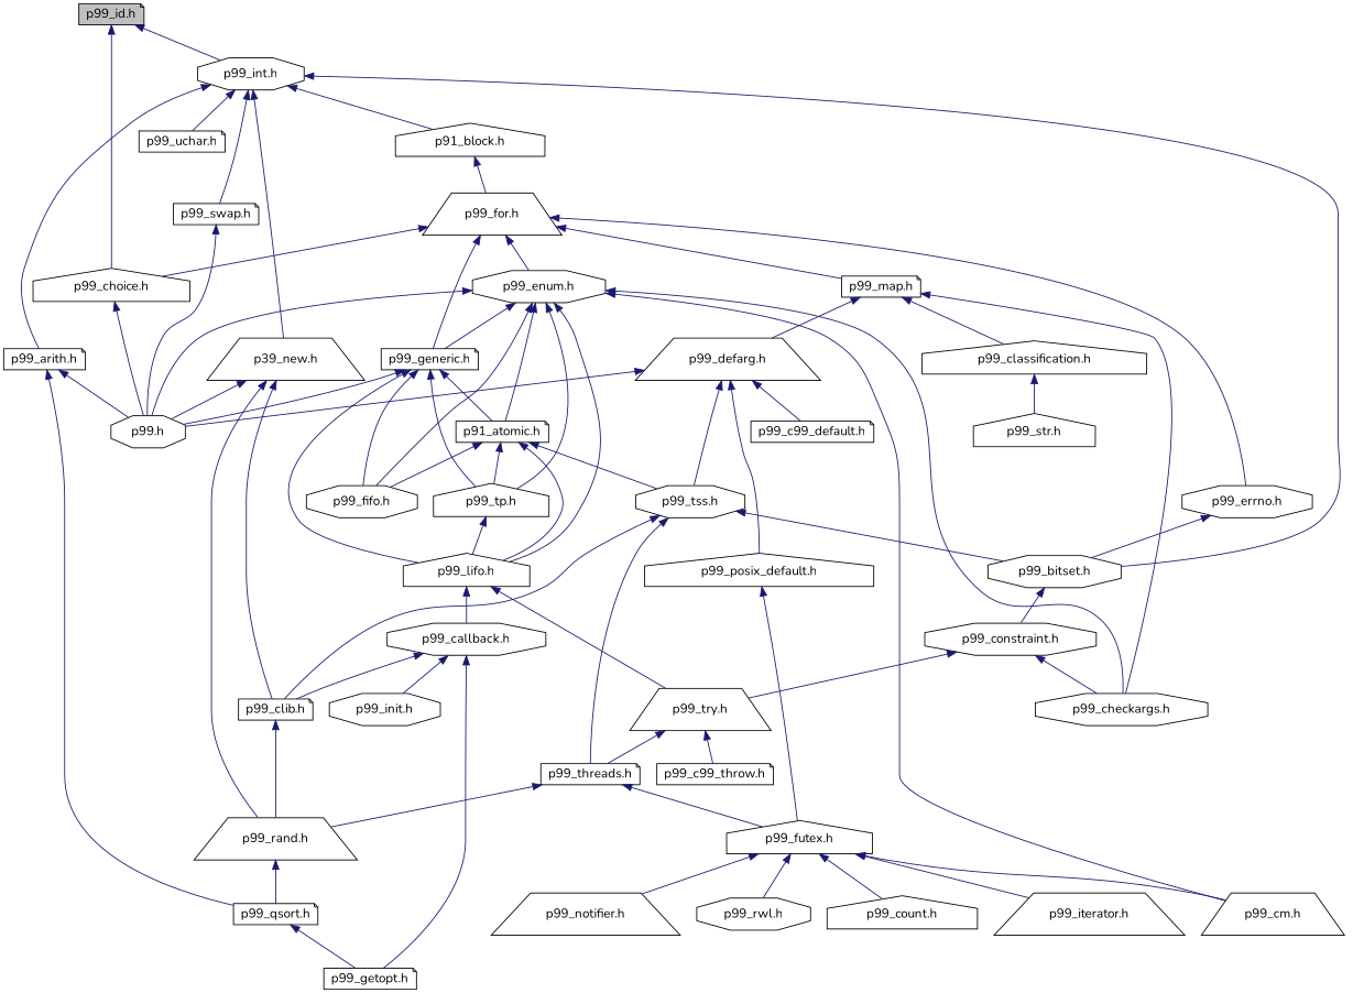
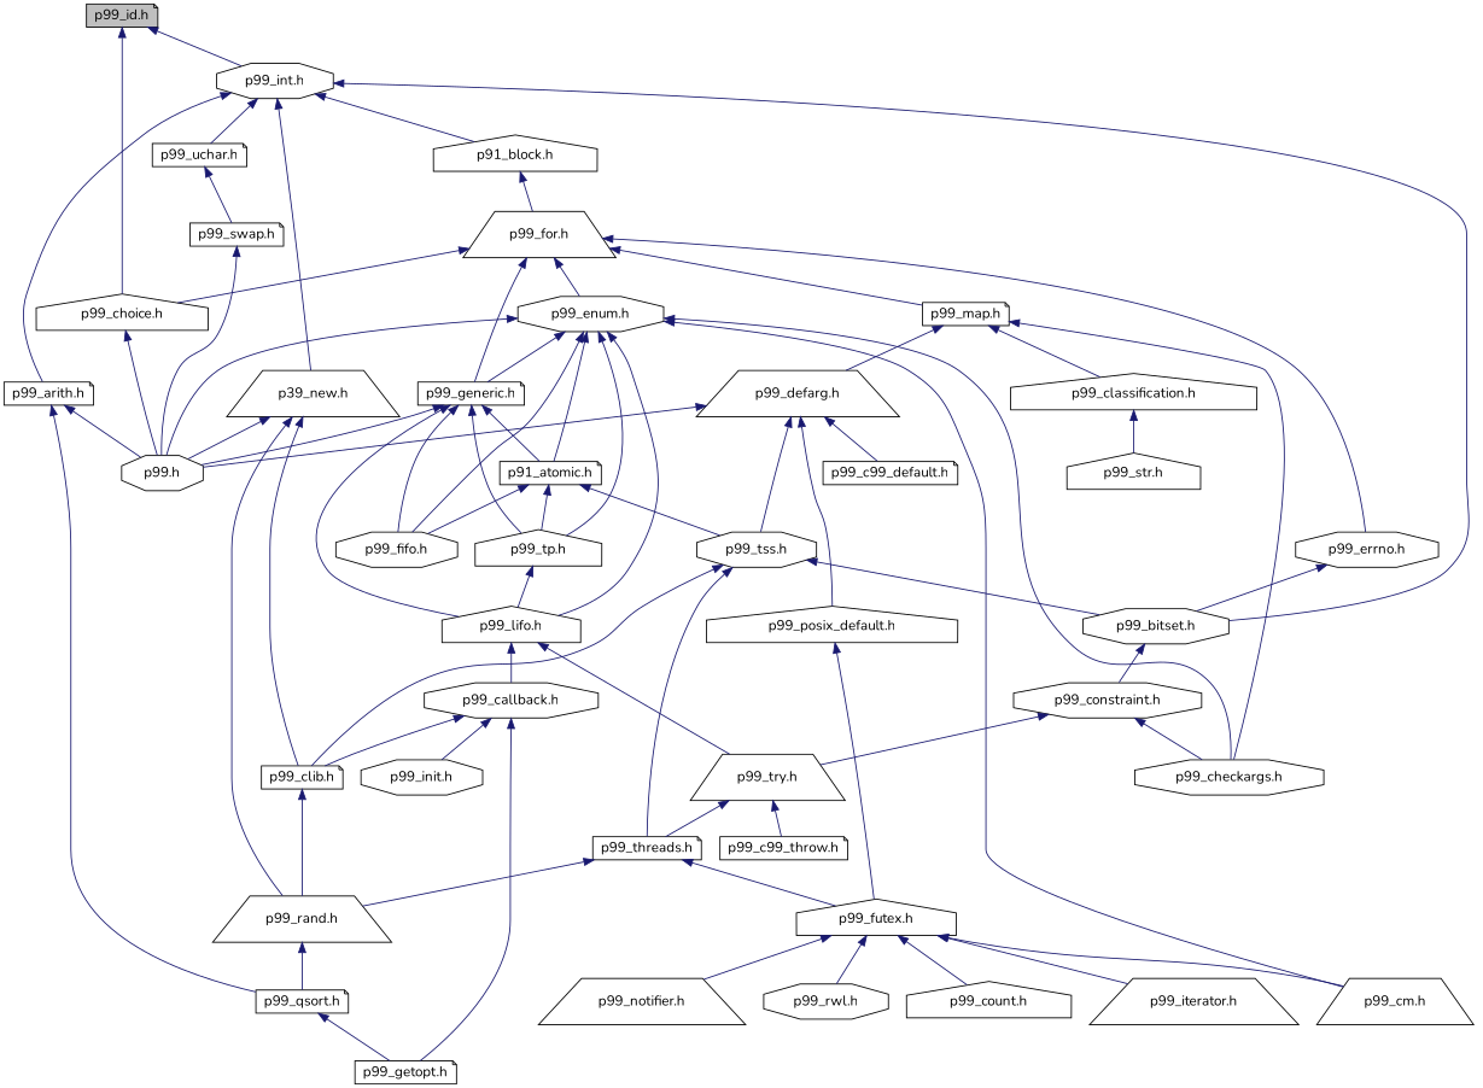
  digraph {
    fontname=Nunito
    node [color=black fillcolor=white fontname=Nunito fontsize=14 shape=note style=filled]
    edge [color=midnightblue dir=back fontname=Nunito fontsize=14 labelfontname=Helvetica labelfontsize=14 style=solid]
    n1 [fillcolor=grey75 fontcolor=black height=0.2 label="p99_id.h" width=0.4]
    n2 [height=0.2 label="p99_choice.h" shape=house width=0.4]
    n3 [height=0.2 label="p99_int.h" shape=octagon width=0.4]
    n4 [height=0.2 label="p99.h" shape=octagon width=0.4]
    n5 [height=0.2 label="p91_block.h" shape=house width=0.4]
    n6 [height=0.2 label="p99_bitset.h" shape=octagon width=0.4]
    n7 [height=0.2 label="p39_new.h" shape=trapezium width=0.4]
    n8 [height=0.2 label="p99_swap.h" width=0.4]
    n9 [height=0.2 label="p99_arith.h" width=0.4]
    n10 [height=0.2 label="p99_uchar.h" width=0.4]
    n11 [height=0.2 label="p99_for.h" shape=trapezium width=0.4]
    n12 [height=0.2 label="p99_constraint.h" shape=octagon width=0.4]
    n13 [height=0.2 label="p99_clib.h" width=0.4]
    n14 [height=0.2 label="p99_rand.h" shape=trapezium width=0.4]
    n15 [height=0.2 label="p99_qsort.h" width=0.4]
    n16 [height=0.2 label="p99_map.h" width=0.4]
    n17 [height=0.2 label="p99_enum.h" shape=octagon width=0.4]
    n18 [height=0.2 label="p99_generic.h" width=0.4]
    n19 [height=0.2 label="p99_errno.h" shape=octagon width=0.4]
    n20 [height=0.2 label="p99_defarg.h" shape=trapezium width=0.4]
    n21 [height=0.2 label="p99_checkargs.h" shape=octagon width=0.4]
    n22 [height=0.2 label="p99_classification.h" shape=house width=0.4]
    n23 [height=0.2 label="p99_cm.h" shape=trapezium width=0.4]
    n24 [height=0.2 label="p91_atomic.h" width=0.4]
    n25 [height=0.2 label="p99_lifo.h" shape=house width=0.4]
    n26 [height=0.2 label="p99_tp.h" shape=house width=0.4]
    n27 [height=0.2 label="p99_fifo.h" shape=octagon width=0.4]
    n28 [height=0.2 label="p99_tss.h" shape=octagon width=0.4]
    n29 [height=0.2 label="p99_c99_default.h" width=0.4]
    n30 [height=0.2 label="p99_posix_default.h" shape=house width=0.4]
    n31 [height=0.2 label="p99_str.h" shape=house width=0.4]
    n32 [height=0.2 label="p99_threads.h" width=0.4]
    n33 [height=0.2 label="p99_futex.h" shape=house width=0.4]
    n34 [height=0.2 label="p99_try.h" shape=trapezium width=0.4]
    n35 [height=0.2 label="p99_c99_throw.h" width=0.4]
    n36 [height=0.2 label="p99_count.h" shape=house width=0.4]
    n37 [height=0.2 label="p99_iterator.h" shape=trapezium width=0.4]
    n38 [height=0.2 label="p99_notifier.h" shape=trapezium width=0.4]
    n39 [height=0.2 label="p99_rwl.h" shape=octagon width=0.4]
    n40 [height=0.2 label="p99_getopt.h" width=0.4]
    n41 [height=0.2 label="p99_callback.h" shape=octagon width=0.4]
    n42 [height=0.2 label="p99_init.h" shape=octagon width=0.4]
    n1 -> n2
    n1 -> n3
    n2 -> n4
    n3 -> n5
    n3 -> n6
    n3 -> n7
-   n3 -> n8
+   n10 -> n8
    n3 -> n9
    n3 -> n10
    n5 -> n11
    n6 -> n12
    n7 -> n4
    n7 -> n13
    n7 -> n14
    n8 -> n4
    n9 -> n4
    n9 -> n15
    n11 -> n2
    n11 -> n16
    n11 -> n17
    n11 -> n18
    n11 -> n19
    n12 -> n21
    n12 -> n34
    n13 -> n14
    n14 -> n15
    n15 -> n40
    n16 -> n20
    n16 -> n21
    n16 -> n22
    n17 -> n4
    n17 -> n18
    n17 -> n21
    n17 -> n23
    n17 -> n24
    n17 -> n25
    n17 -> n26
    n17 -> n27
    n18 -> n4
    n18 -> n24
    n18 -> n25
    n18 -> n26
    n18 -> n27
    n19 -> n6
    n20 -> n4
    n20 -> n28
    n20 -> n29
    n20 -> n30
    n22 -> n31
-   n24 -> n25
    n24 -> n26
    n24 -> n27
    n24 -> n28
    n25 -> n34
    n25 -> n41
    n26 -> n25
    n28 -> n6
    n28 -> n13
    n28 -> n32
    n30 -> n33
    n32 -> n14
    n32 -> n33
    n33 -> n23
    n33 -> n36
    n33 -> n37
    n33 -> n38
    n33 -> n39
    n34 -> n32
    n34 -> n35
    n41 -> n13
    n41 -> n40
    n41 -> n42
  }
